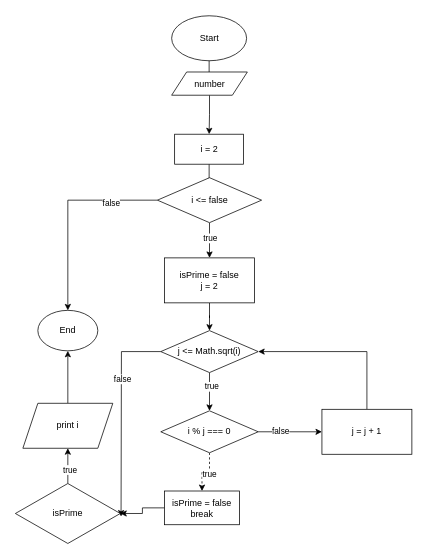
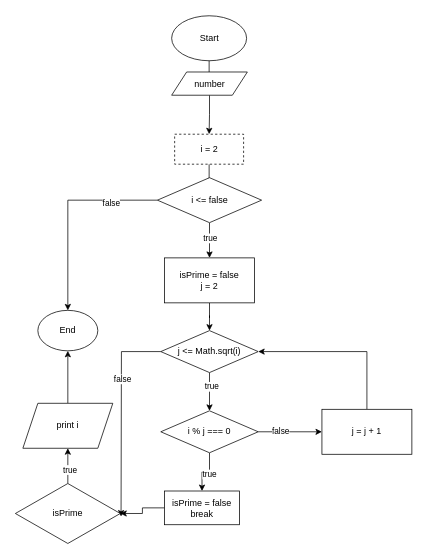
  <mxCell id="0" />
  <mxCell id="1" parent="0" />
  <mxCell id="2" value="Start" style="ellipse;whiteSpace=wrap;html=1;" parent="1" vertex="1"><mxGeometry x="228.5" y="20" width="100" height="60" as="geometry" /></mxCell>
  <mxCell id="3" value="" style="edgeStyle=orthogonalEdgeStyle;rounded=0;orthogonalLoop=1;jettySize=auto;html=1;exitX=0.5;exitY=1;exitDx=0;exitDy=0;" parent="1" source="9" target="8" edge="1"><mxGeometry relative="1" as="geometry"><mxPoint x="279" y="207" as="sourcePoint" /></mxGeometry></mxCell>
  <mxCell id="4" value="" style="edgeStyle=orthogonalEdgeStyle;rounded=0;orthogonalLoop=1;jettySize=auto;html=1;" parent="1" source="8" edge="1"><mxGeometry relative="1" as="geometry"><mxPoint x="279" y="343" as="targetPoint" /></mxGeometry></mxCell>
  <mxCell id="5" value="true" style="edgeLabel;html=1;align=center;verticalAlign=middle;resizable=0;points=[];" parent="4" vertex="1" connectable="0"><mxGeometry x="-0.149" relative="1" as="geometry"><mxPoint as="offset" /></mxGeometry></mxCell>
  <mxCell id="6" style="edgeStyle=orthogonalEdgeStyle;rounded=0;orthogonalLoop=1;jettySize=auto;html=1;exitX=0;exitY=0.5;exitDx=0;exitDy=0;entryX=0.5;entryY=0;entryDx=0;entryDy=0;" parent="1" source="8" target="31" edge="1"><mxGeometry relative="1" as="geometry" /></mxCell>
  <mxCell id="7" value="false" style="edgeLabel;html=1;align=center;verticalAlign=middle;resizable=0;points=[];" parent="6" vertex="1" connectable="0"><mxGeometry x="-0.531" y="3" relative="1" as="geometry"><mxPoint as="offset" /></mxGeometry></mxCell>
  <mxCell id="8" value="i &amp;lt;= false" style="rhombus;whiteSpace=wrap;html=1;" parent="1" vertex="1"><mxGeometry x="209.5" y="236" width="139" height="60" as="geometry" /></mxCell>
- <mxCell id="9" value="i = 2" style="rounded=0;whiteSpace=wrap;html=1;" parent="1" vertex="1"><mxGeometry x="232.5" y="178" width="92" height="40" as="geometry" /></mxCell>
+ <mxCell id="9" value="i = 2" style="rounded=0;whiteSpace=wrap;html=1;dashed=1;" parent="1" vertex="1"><mxGeometry x="232.5" y="178" width="92" height="40" as="geometry" /></mxCell>
  <mxCell id="10" value="" style="edgeStyle=orthogonalEdgeStyle;rounded=0;orthogonalLoop=1;jettySize=auto;html=1;" parent="1" source="11" target="16" edge="1"><mxGeometry relative="1" as="geometry" /></mxCell>
  <mxCell id="11" value="isPrime = false&lt;br&gt;j = 2" style="whiteSpace=wrap;html=1;" parent="1" vertex="1"><mxGeometry x="219" y="343" width="120" height="60" as="geometry" /></mxCell>
  <mxCell id="12" value="" style="edgeStyle=orthogonalEdgeStyle;rounded=0;orthogonalLoop=1;jettySize=auto;html=1;" parent="1" source="16" target="21" edge="1"><mxGeometry relative="1" as="geometry" /></mxCell>
  <mxCell id="13" value="true" style="edgeLabel;html=1;align=center;verticalAlign=middle;resizable=0;points=[];" parent="12" vertex="1" connectable="0"><mxGeometry x="-0.294" y="2" relative="1" as="geometry"><mxPoint as="offset" /></mxGeometry></mxCell>
  <mxCell id="14" style="edgeStyle=orthogonalEdgeStyle;rounded=0;orthogonalLoop=1;jettySize=auto;html=1;exitX=0;exitY=0.5;exitDx=0;exitDy=0;" parent="1" source="16" edge="1"><mxGeometry relative="1" as="geometry"><mxPoint x="161" y="688" as="targetPoint" /></mxGeometry></mxCell>
  <mxCell id="15" value="false" style="edgeLabel;html=1;align=center;verticalAlign=middle;resizable=0;points=[];" parent="14" vertex="1" connectable="0"><mxGeometry x="-0.35" y="1" relative="1" as="geometry"><mxPoint as="offset" /></mxGeometry></mxCell>
  <mxCell id="16" value="j &amp;lt;= Math.sqrt(i)" style="rhombus;whiteSpace=wrap;html=1;" parent="1" vertex="1"><mxGeometry x="214" y="440" width="130" height="56" as="geometry" /></mxCell>
- <mxCell id="17" value="" style="edgeStyle=orthogonalEdgeStyle;rounded=0;orthogonalLoop=1;jettySize=auto;html=1;dashed=1;" parent="1" source="21" target="23" edge="1"><mxGeometry relative="1" as="geometry" /></mxCell>
+ <mxCell id="17" value="" style="edgeStyle=orthogonalEdgeStyle;rounded=0;orthogonalLoop=1;jettySize=auto;html=1;" parent="1" source="21" target="23" edge="1"><mxGeometry relative="1" as="geometry" /></mxCell>
  <mxCell id="18" value="true" style="edgeLabel;html=1;align=center;verticalAlign=middle;resizable=0;points=[];" parent="17" vertex="1" connectable="0"><mxGeometry x="-0.137" y="3" relative="1" as="geometry"><mxPoint as="offset" /></mxGeometry></mxCell>
  <mxCell id="19" value="" style="edgeStyle=orthogonalEdgeStyle;rounded=0;orthogonalLoop=1;jettySize=auto;html=1;" parent="1" source="21" target="30" edge="1"><mxGeometry relative="1" as="geometry" /></mxCell>
  <mxCell id="20" value="false" style="edgeLabel;html=1;align=center;verticalAlign=middle;resizable=0;points=[];" parent="19" vertex="1" connectable="0"><mxGeometry x="-0.318" y="2" relative="1" as="geometry"><mxPoint as="offset" /></mxGeometry></mxCell>
  <mxCell id="21" value="i % j === 0" style="rhombus;whiteSpace=wrap;html=1;" parent="1" vertex="1"><mxGeometry x="214" y="547" width="130" height="56" as="geometry" /></mxCell>
  <mxCell id="22" value="" style="edgeStyle=orthogonalEdgeStyle;rounded=0;orthogonalLoop=1;jettySize=auto;html=1;" parent="1" source="23" target="26" edge="1"><mxGeometry relative="1" as="geometry" /></mxCell>
  <mxCell id="23" value="isPrime = false&lt;br&gt;break" style="whiteSpace=wrap;html=1;" parent="1" vertex="1"><mxGeometry x="219" y="654" width="100" height="45" as="geometry" /></mxCell>
  <mxCell id="24" value="" style="edgeStyle=orthogonalEdgeStyle;rounded=0;orthogonalLoop=1;jettySize=auto;html=1;" parent="1" source="26" target="28" edge="1"><mxGeometry relative="1" as="geometry" /></mxCell>
  <mxCell id="25" value="true" style="edgeLabel;html=1;align=center;verticalAlign=middle;resizable=0;points=[];" parent="24" vertex="1" connectable="0"><mxGeometry x="-0.192" y="-2" relative="1" as="geometry"><mxPoint as="offset" /></mxGeometry></mxCell>
  <mxCell id="26" value="isPrime" style="rhombus;whiteSpace=wrap;html=1;" parent="1" vertex="1"><mxGeometry x="20" y="644" width="140" height="80" as="geometry" /></mxCell>
  <mxCell id="27" value="" style="edgeStyle=orthogonalEdgeStyle;rounded=0;orthogonalLoop=1;jettySize=auto;html=1;" parent="1" source="28" target="31" edge="1"><mxGeometry relative="1" as="geometry" /></mxCell>
  <mxCell id="28" value="print i" style="shape=parallelogram;perimeter=parallelogramPerimeter;whiteSpace=wrap;html=1;fixedSize=1;" parent="1" vertex="1"><mxGeometry x="30" y="537" width="120" height="60" as="geometry" /></mxCell>
  <mxCell id="29" style="edgeStyle=orthogonalEdgeStyle;rounded=0;orthogonalLoop=1;jettySize=auto;html=1;exitX=0.5;exitY=0;exitDx=0;exitDy=0;entryX=1;entryY=0.5;entryDx=0;entryDy=0;" parent="1" source="30" target="16" edge="1"><mxGeometry relative="1" as="geometry" /></mxCell>
  <mxCell id="30" value="j = j + 1" style="whiteSpace=wrap;html=1;" parent="1" vertex="1"><mxGeometry x="429" y="545" width="120" height="60" as="geometry" /></mxCell>
  <mxCell id="31" value="End" style="ellipse;whiteSpace=wrap;html=1;" parent="1" vertex="1"><mxGeometry x="50" y="413" width="80" height="54" as="geometry" /></mxCell>
  <mxCell id="32" value="" style="edgeStyle=orthogonalEdgeStyle;rounded=0;orthogonalLoop=1;jettySize=auto;html=1;" edge="1" parent="1" source="2" target="34"><mxGeometry relative="1" as="geometry"><mxPoint x="283.5" y="114" as="targetPoint" /><mxPoint x="283.5" y="74" as="sourcePoint" /></mxGeometry></mxCell>
  <mxCell id="33" value="" style="edgeStyle=orthogonalEdgeStyle;rounded=0;orthogonalLoop=1;jettySize=auto;html=1;" edge="1" parent="1" source="34" target="9"><mxGeometry relative="1" as="geometry" /></mxCell>
  <mxCell id="34" value="number" style="shape=parallelogram;perimeter=parallelogramPerimeter;whiteSpace=wrap;html=1;fixedSize=1;" vertex="1" parent="1"><mxGeometry x="228.5" y="95" width="101" height="31" as="geometry" /></mxCell>
